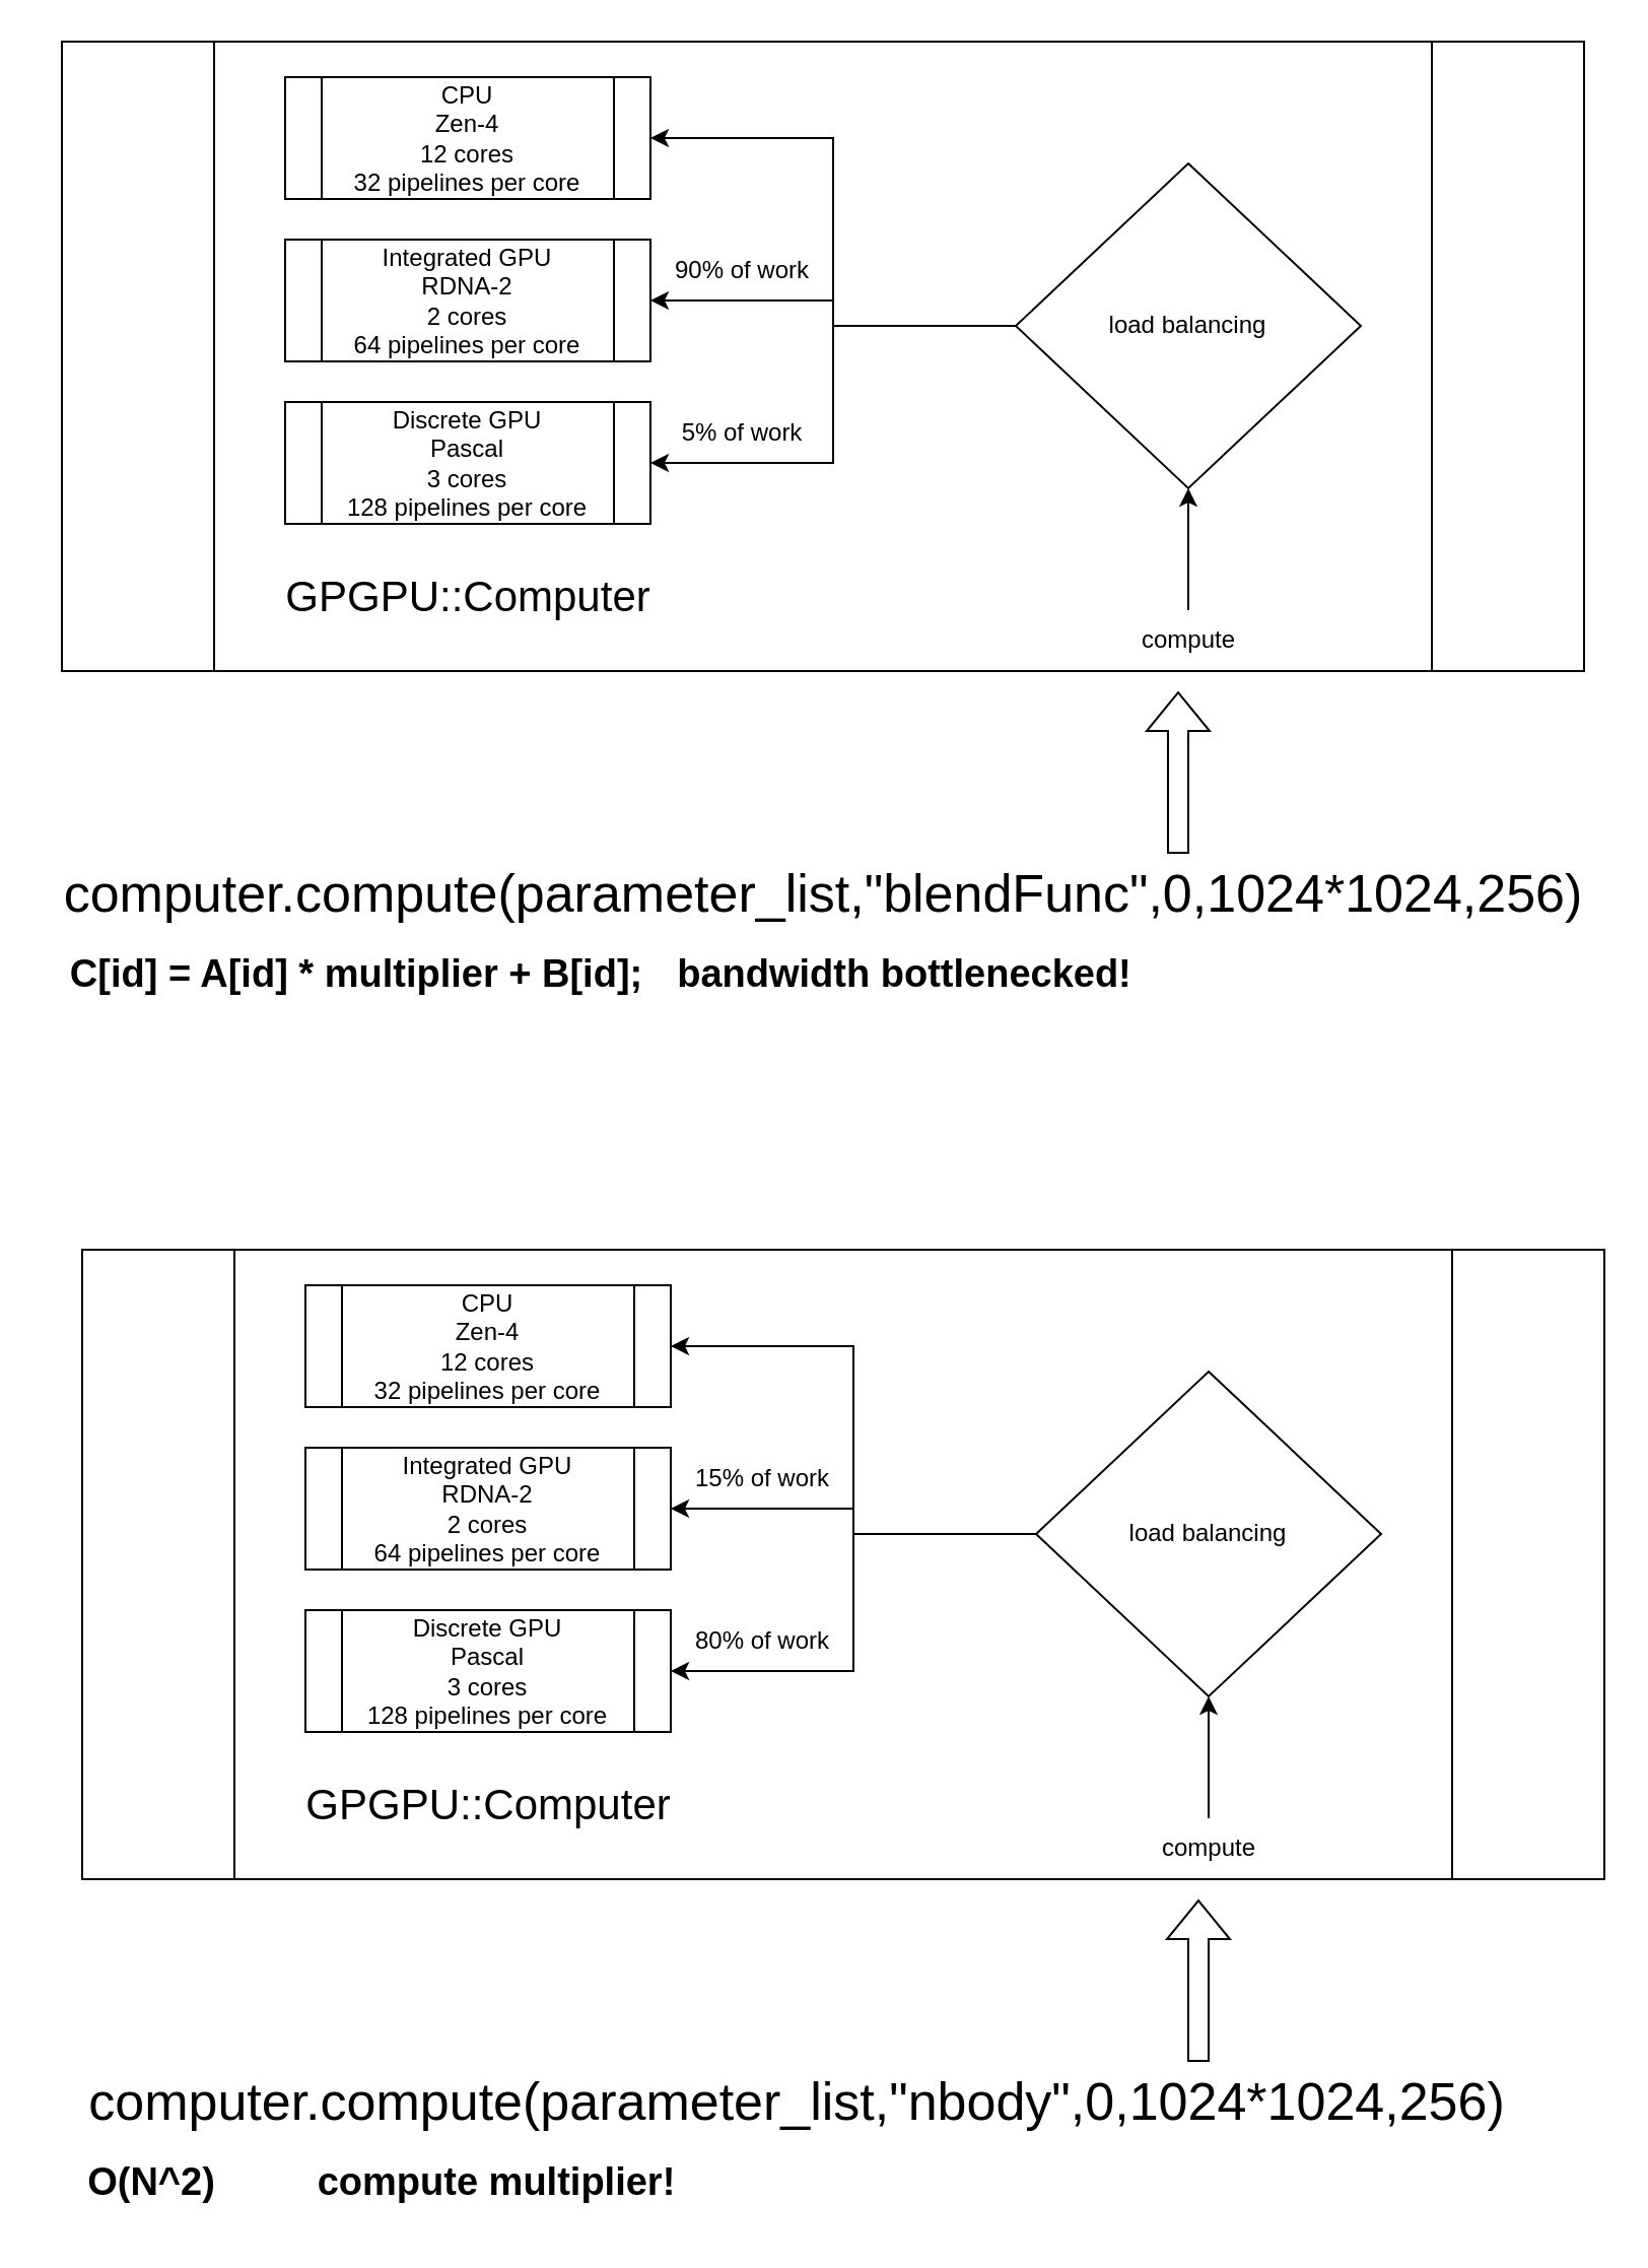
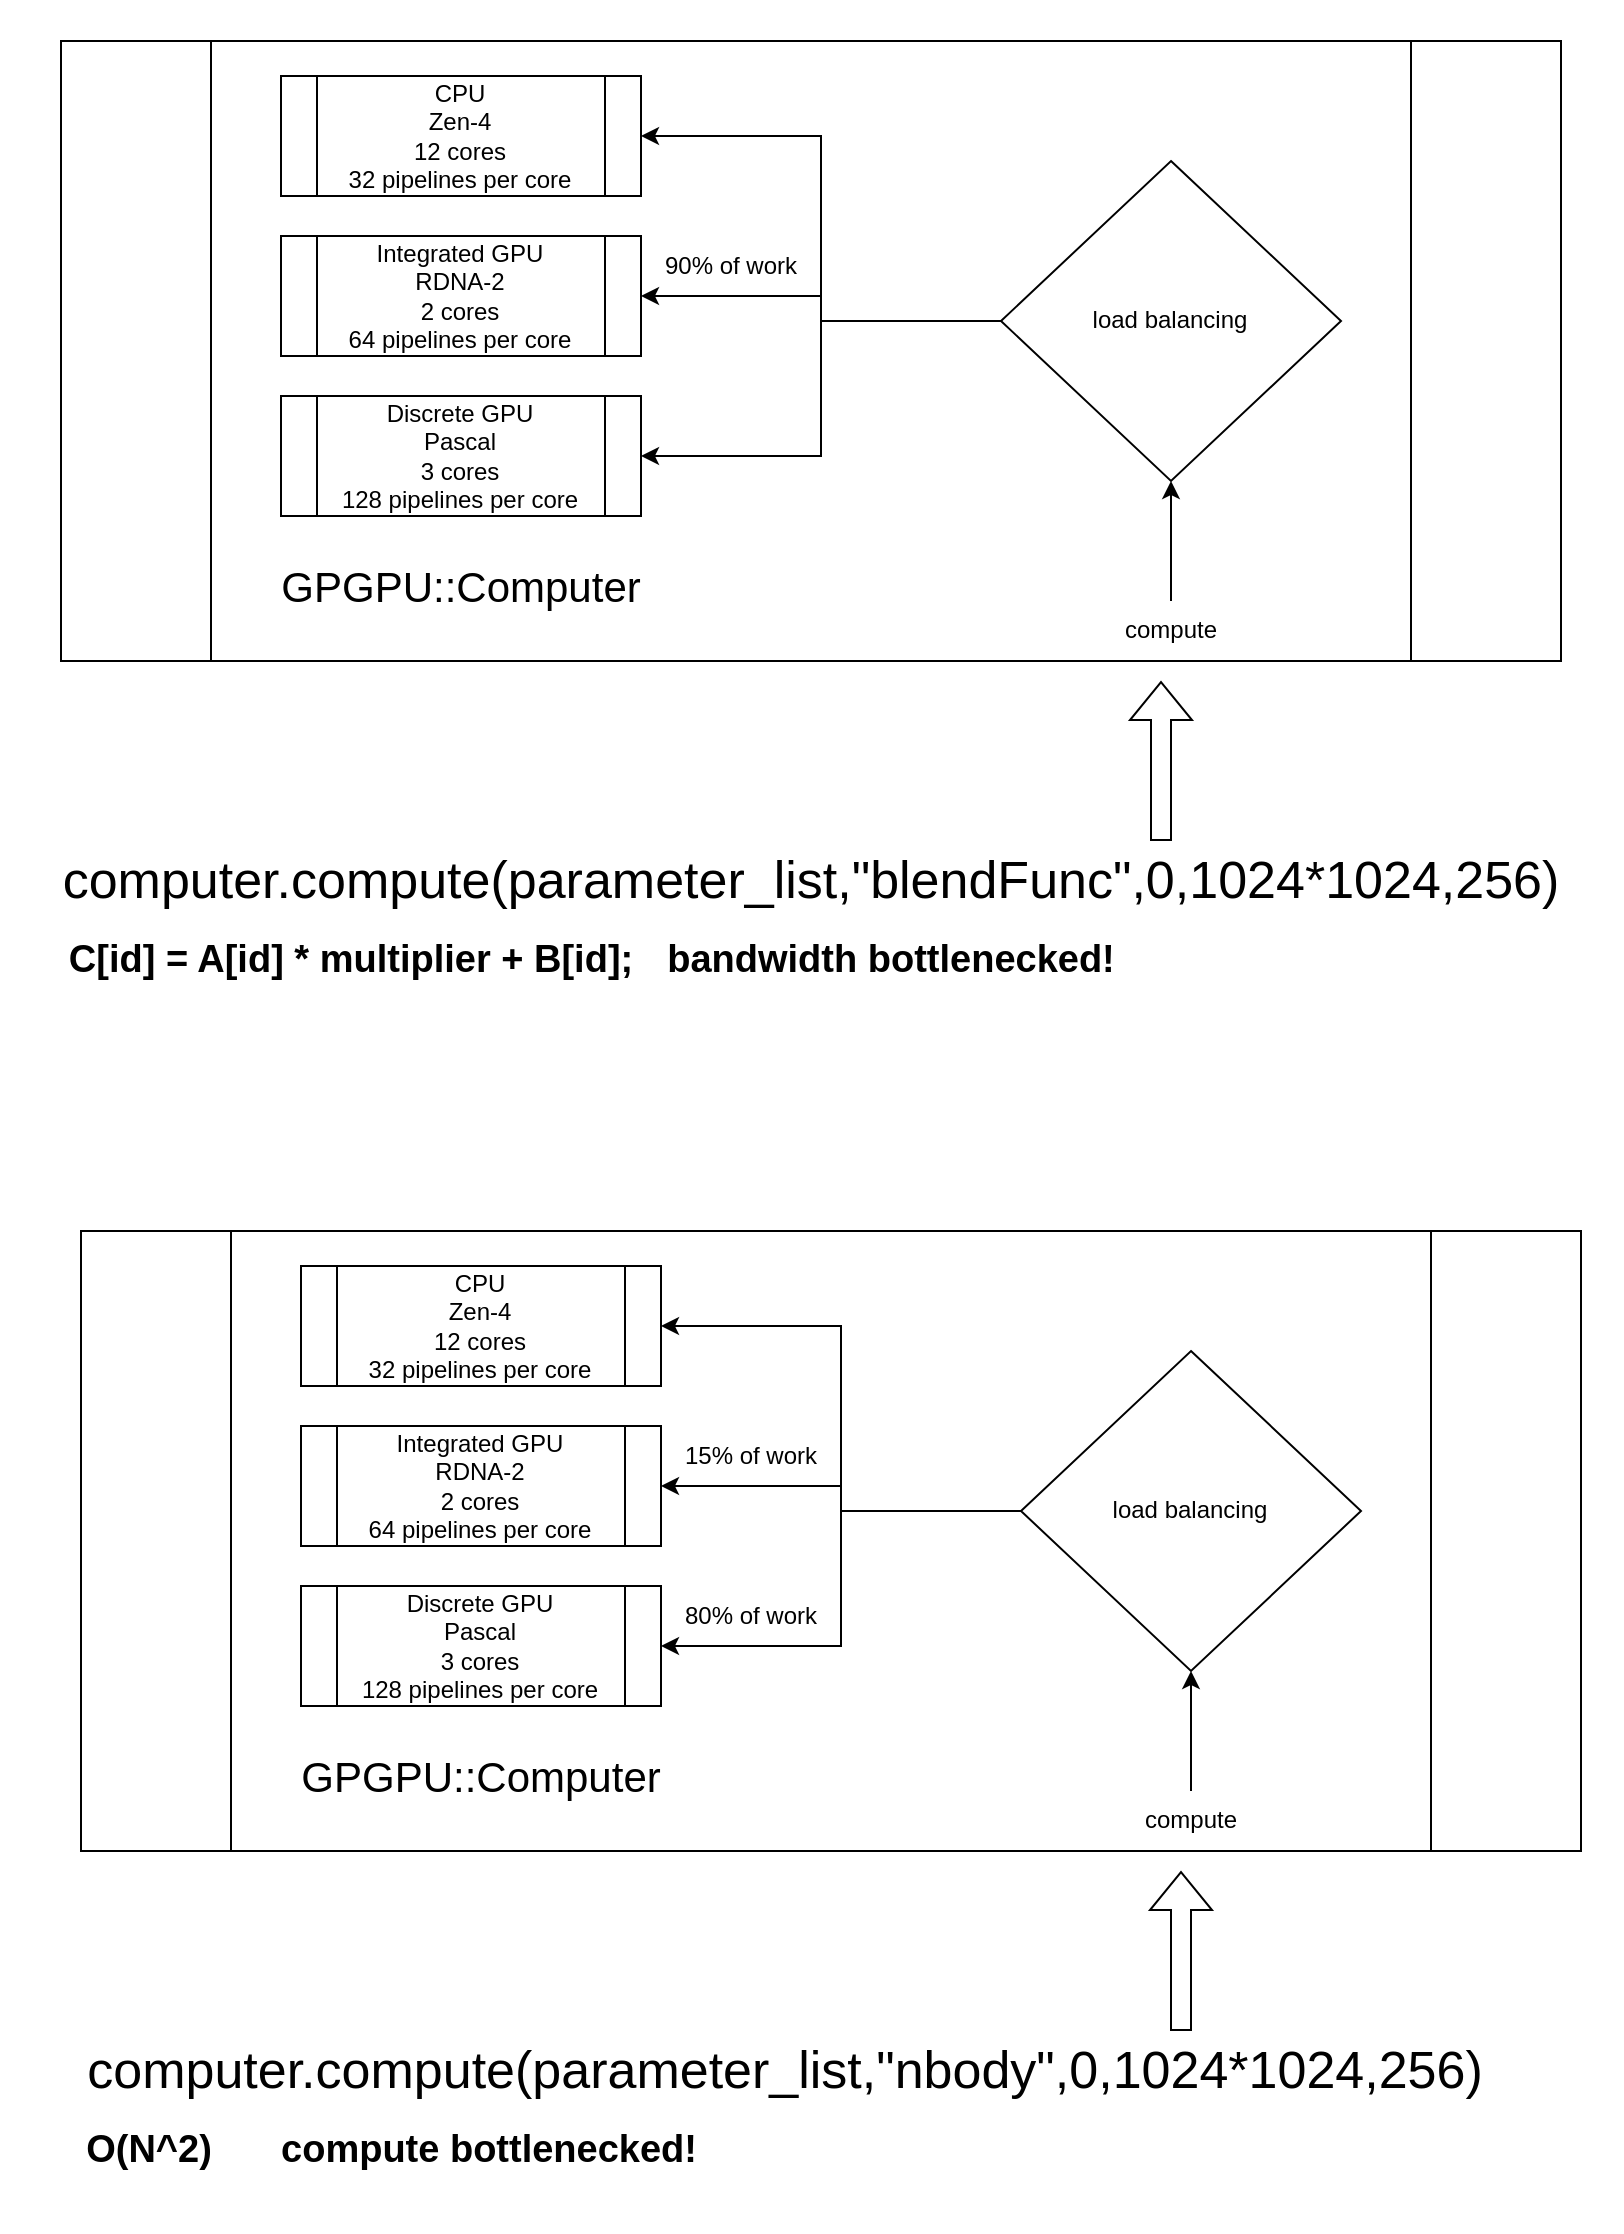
  <mxCell id="0" />
  <mxCell id="1" parent="0" />
  <mxCell id="2" value="" style="shape=process;whiteSpace=wrap;html=1;backgroundOutline=1;" vertex="1" parent="1"><mxGeometry x="30" y="20" width="750" height="310" as="geometry" /></mxCell>
  <mxCell id="3" value="CPU&lt;br&gt;Zen-4&lt;br&gt;12 cores&lt;br&gt;32 pipelines per core" style="shape=process;whiteSpace=wrap;html=1;backgroundOutline=1;" vertex="1" parent="1"><mxGeometry x="140" y="37.5" width="180" height="60" as="geometry" /></mxCell>
  <mxCell id="4" value="Integrated GPU&lt;br&gt;RDNA-2&lt;br&gt;2 cores&lt;br&gt;64 pipelines per core" style="shape=process;whiteSpace=wrap;html=1;backgroundOutline=1;" vertex="1" parent="1"><mxGeometry x="140" y="117.5" width="180" height="60" as="geometry" /></mxCell>
  <mxCell id="5" value="Discrete GPU&lt;br&gt;Pascal&lt;br&gt;3 cores&lt;br&gt;128 pipelines per core" style="shape=process;whiteSpace=wrap;html=1;backgroundOutline=1;" vertex="1" parent="1"><mxGeometry x="140" y="197.5" width="180" height="60" as="geometry" /></mxCell>
  <mxCell id="6" value="GPGPU::Computer" style="text;html=1;align=center;verticalAlign=middle;resizable=0;points=[];autosize=1;strokeColor=none;fillColor=none;fontSize=21;" vertex="1" parent="1"><mxGeometry x="130" y="272.5" width="200" height="40" as="geometry" /></mxCell>
  <mxCell id="7" style="edgeStyle=orthogonalEdgeStyle;rounded=0;orthogonalLoop=1;jettySize=auto;html=1;" edge="1" parent="1" source="8" target="12"><mxGeometry relative="1" as="geometry" /></mxCell>
  <mxCell id="8" value="compute" style="text;html=1;align=center;verticalAlign=middle;resizable=0;points=[];autosize=1;strokeColor=none;fillColor=none;" vertex="1" parent="1"><mxGeometry x="550" y="300" width="70" height="30" as="geometry" /></mxCell>
  <mxCell id="9" style="edgeStyle=orthogonalEdgeStyle;rounded=0;orthogonalLoop=1;jettySize=auto;html=1;entryX=1;entryY=0.5;entryDx=0;entryDy=0;" edge="1" parent="1" source="12" target="3"><mxGeometry relative="1" as="geometry" /></mxCell>
  <mxCell id="10" style="edgeStyle=orthogonalEdgeStyle;rounded=0;orthogonalLoop=1;jettySize=auto;html=1;exitX=0;exitY=0.5;exitDx=0;exitDy=0;entryX=1;entryY=0.5;entryDx=0;entryDy=0;" edge="1" parent="1" source="12" target="4"><mxGeometry relative="1" as="geometry" /></mxCell>
  <mxCell id="11" style="edgeStyle=orthogonalEdgeStyle;rounded=0;orthogonalLoop=1;jettySize=auto;html=1;exitX=0;exitY=0.5;exitDx=0;exitDy=0;entryX=1;entryY=0.5;entryDx=0;entryDy=0;" edge="1" parent="1" source="12" target="5"><mxGeometry relative="1" as="geometry" /></mxCell>
  <mxCell id="12" value="load balancing" style="rhombus;whiteSpace=wrap;html=1;" vertex="1" parent="1"><mxGeometry x="500" y="80" width="170" height="160" as="geometry" /></mxCell>
  <mxCell id="13" value="computer.compute(parameter_list,&quot;blendFunc&quot;,0,1024*1024,256)" style="text;html=1;align=center;verticalAlign=middle;resizable=0;points=[];autosize=1;strokeColor=none;fillColor=none;fontSize=26;" vertex="1" parent="1"><mxGeometry x="20" y="420" width="770" height="40" as="geometry" /></mxCell>
  <mxCell id="14" value="" style="shape=flexArrow;endArrow=classic;html=1;rounded=0;" edge="1" parent="1"><mxGeometry width="50" height="50" relative="1" as="geometry"><mxPoint x="580" y="420" as="sourcePoint" /><mxPoint x="580" y="340" as="targetPoint" /></mxGeometry></mxCell>
  <mxCell id="15" value="90% of work" style="text;html=1;align=center;verticalAlign=middle;resizable=0;points=[];autosize=1;strokeColor=none;fillColor=none;" vertex="1" parent="1"><mxGeometry x="320" y="117.5" width="90" height="30" as="geometry" /></mxCell>
- <mxCell id="16" value="5% of work" style="text;html=1;align=center;verticalAlign=middle;resizable=0;points=[];autosize=1;strokeColor=none;fillColor=none;" vertex="1" parent="1"><mxGeometry x="325" y="197.5" width="80" height="30" as="geometry" /></mxCell>
  <mxCell id="17" value="C[id] = A[id] * multiplier + B[id];" style="text;html=1;align=center;verticalAlign=middle;resizable=0;points=[];autosize=1;strokeColor=none;fillColor=none;fontSize=19;fontStyle=1" vertex="1" parent="1"><mxGeometry x="20" y="460" width="310" height="40" as="geometry" /></mxCell>
  <mxCell id="18" value="bandwidth bottlenecked!" style="text;html=1;align=center;verticalAlign=middle;resizable=0;points=[];autosize=1;strokeColor=none;fillColor=none;fontSize=19;fontStyle=1" vertex="1" parent="1"><mxGeometry x="320" y="460" width="250" height="40" as="geometry" /></mxCell>
  <mxCell id="19" value="" style="shape=process;whiteSpace=wrap;html=1;backgroundOutline=1;" vertex="1" parent="1"><mxGeometry x="40" y="615" width="750" height="310" as="geometry" /></mxCell>
  <mxCell id="20" value="CPU&lt;br&gt;Zen-4&lt;br&gt;12 cores&lt;br&gt;32 pipelines per core" style="shape=process;whiteSpace=wrap;html=1;backgroundOutline=1;" vertex="1" parent="1"><mxGeometry x="150" y="632.5" width="180" height="60" as="geometry" /></mxCell>
  <mxCell id="21" value="Integrated GPU&lt;br&gt;RDNA-2&lt;br&gt;2 cores&lt;br&gt;64 pipelines per core" style="shape=process;whiteSpace=wrap;html=1;backgroundOutline=1;" vertex="1" parent="1"><mxGeometry x="150" y="712.5" width="180" height="60" as="geometry" /></mxCell>
  <mxCell id="22" value="Discrete GPU&lt;br&gt;Pascal&lt;br&gt;3 cores&lt;br&gt;128 pipelines per core" style="shape=process;whiteSpace=wrap;html=1;backgroundOutline=1;" vertex="1" parent="1"><mxGeometry x="150" y="792.5" width="180" height="60" as="geometry" /></mxCell>
  <mxCell id="23" value="GPGPU::Computer" style="text;html=1;align=center;verticalAlign=middle;resizable=0;points=[];autosize=1;strokeColor=none;fillColor=none;fontSize=21;" vertex="1" parent="1"><mxGeometry x="140" y="867.5" width="200" height="40" as="geometry" /></mxCell>
  <mxCell id="24" style="edgeStyle=orthogonalEdgeStyle;rounded=0;orthogonalLoop=1;jettySize=auto;html=1;" edge="1" parent="1" source="25" target="29"><mxGeometry relative="1" as="geometry" /></mxCell>
  <mxCell id="25" value="compute" style="text;html=1;align=center;verticalAlign=middle;resizable=0;points=[];autosize=1;strokeColor=none;fillColor=none;" vertex="1" parent="1"><mxGeometry x="560" y="895" width="70" height="30" as="geometry" /></mxCell>
  <mxCell id="26" style="edgeStyle=orthogonalEdgeStyle;rounded=0;orthogonalLoop=1;jettySize=auto;html=1;entryX=1;entryY=0.5;entryDx=0;entryDy=0;" edge="1" parent="1" source="29" target="20"><mxGeometry relative="1" as="geometry" /></mxCell>
  <mxCell id="27" style="edgeStyle=orthogonalEdgeStyle;rounded=0;orthogonalLoop=1;jettySize=auto;html=1;exitX=0;exitY=0.5;exitDx=0;exitDy=0;entryX=1;entryY=0.5;entryDx=0;entryDy=0;" edge="1" parent="1" source="29" target="21"><mxGeometry relative="1" as="geometry" /></mxCell>
  <mxCell id="28" style="edgeStyle=orthogonalEdgeStyle;rounded=0;orthogonalLoop=1;jettySize=auto;html=1;exitX=0;exitY=0.5;exitDx=0;exitDy=0;entryX=1;entryY=0.5;entryDx=0;entryDy=0;" edge="1" parent="1" source="29" target="22"><mxGeometry relative="1" as="geometry" /></mxCell>
  <mxCell id="29" value="load balancing" style="rhombus;whiteSpace=wrap;html=1;" vertex="1" parent="1"><mxGeometry x="510" y="675" width="170" height="160" as="geometry" /></mxCell>
  <mxCell id="30" value="computer.compute(parameter_list,&quot;nbody&quot;,0,1024*1024,256)" style="text;html=1;align=center;verticalAlign=middle;resizable=0;points=[];autosize=1;strokeColor=none;fillColor=none;fontSize=26;" vertex="1" parent="1"><mxGeometry x="32" y="1015" width="720" height="40" as="geometry" /></mxCell>
  <mxCell id="31" value="" style="shape=flexArrow;endArrow=classic;html=1;rounded=0;" edge="1" parent="1"><mxGeometry width="50" height="50" relative="1" as="geometry"><mxPoint x="590" y="1015" as="sourcePoint" /><mxPoint x="590" y="935" as="targetPoint" /></mxGeometry></mxCell>
  <mxCell id="32" value="15% of work" style="text;html=1;align=center;verticalAlign=middle;resizable=0;points=[];autosize=1;strokeColor=none;fillColor=none;" vertex="1" parent="1"><mxGeometry x="330" y="712.5" width="90" height="30" as="geometry" /></mxCell>
  <mxCell id="33" value="80% of work" style="text;html=1;align=center;verticalAlign=middle;resizable=0;points=[];autosize=1;strokeColor=none;fillColor=none;" vertex="1" parent="1"><mxGeometry x="330" y="792.5" width="90" height="30" as="geometry" /></mxCell>
  <mxCell id="34" value="O(N^2)" style="text;html=1;align=center;verticalAlign=middle;resizable=0;points=[];autosize=1;strokeColor=none;fillColor=none;fontSize=19;fontStyle=1" vertex="1" parent="1"><mxGeometry x="29" y="1055" width="90" height="40" as="geometry" /></mxCell>
- <mxCell id="35" value="compute multiplier!" style="text;html=1;align=center;verticalAlign=middle;resizable=0;points=[];autosize=1;strokeColor=none;fillColor=none;fontSize=19;fontStyle=1" vertex="1" parent="1"><mxGeometry x="129" y="1055" width="230" height="40" as="geometry" /></mxCell>
+ <mxCell id="35" value="compute bottlenecked!" style="text;html=1;align=center;verticalAlign=middle;resizable=0;points=[];autosize=1;strokeColor=none;fillColor=none;fontSize=19;fontStyle=1" vertex="1" parent="1"><mxGeometry x="129" y="1055" width="230" height="40" as="geometry" /></mxCell>
